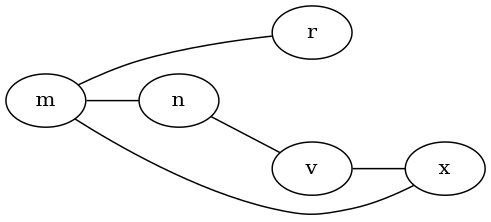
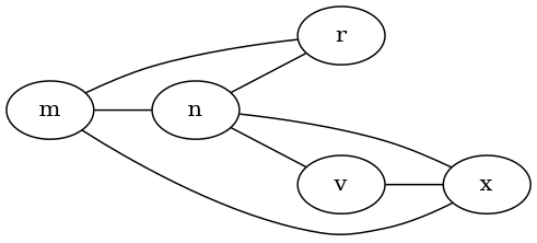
  graph {
    rankdir=LR
    m
    n
    r
    x
    v
    m -- n
    m -- r
    m -- x
+   n -- r
+   n -- x
    n -- v
    v -- x
  }
